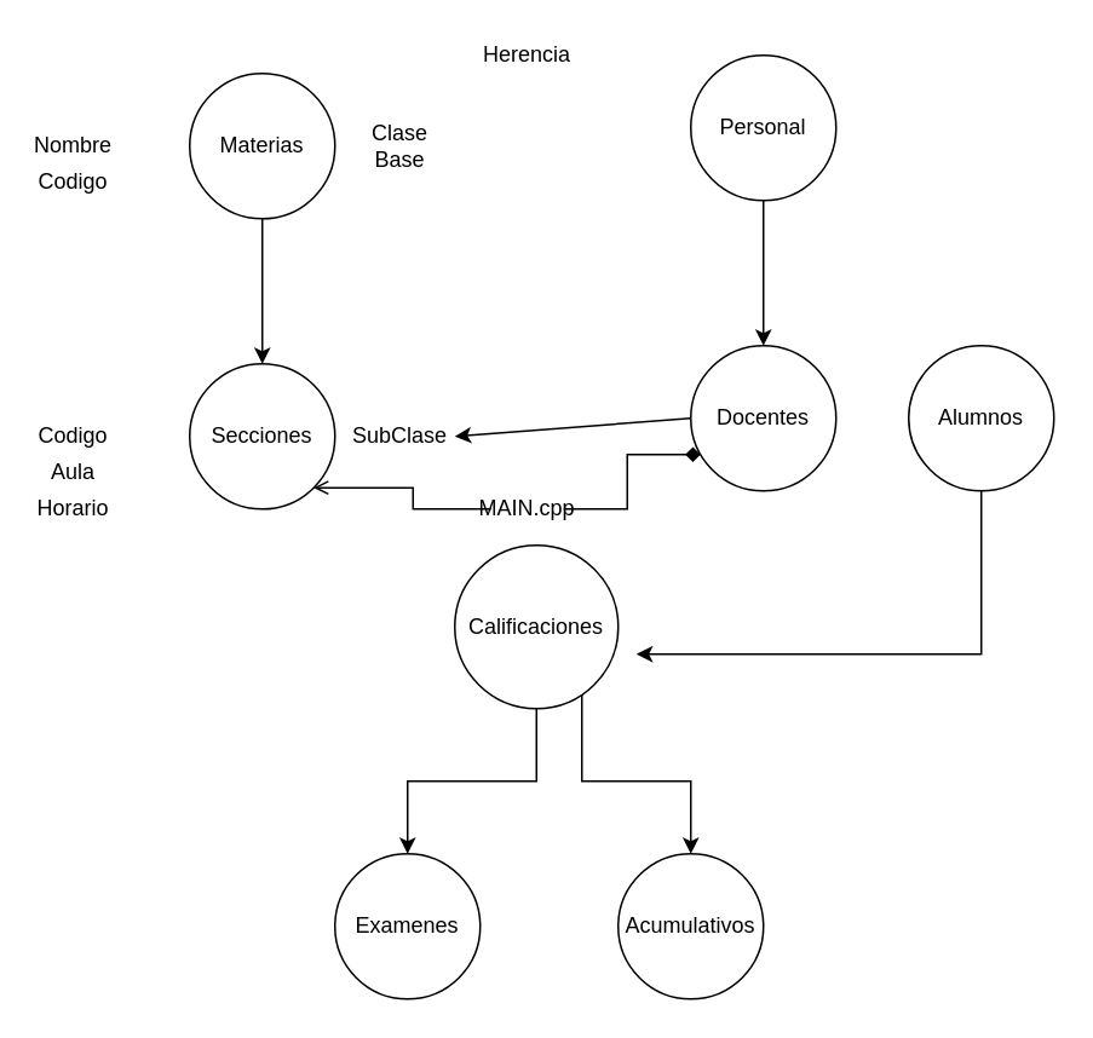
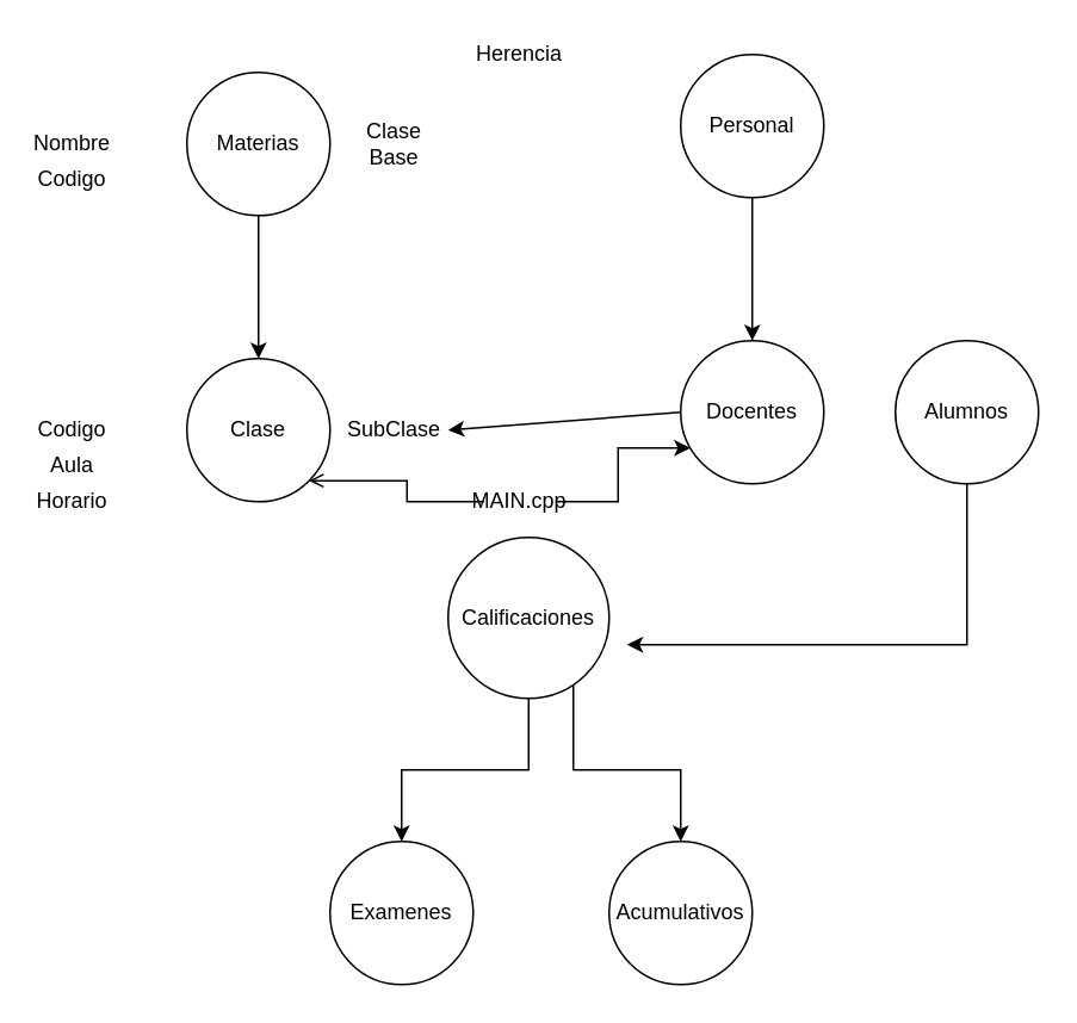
  <mxCell id="0" />
  <mxCell id="1" parent="0" />
  <mxCell id="2" value="" style="ellipse;whiteSpace=wrap;html=1;aspect=fixed;" vertex="1" parent="1"><mxGeometry x="104" y="40" width="80" height="80" as="geometry" /></mxCell>
  <mxCell id="3" value="Materias" style="text;html=1;strokeColor=none;fillColor=none;align=center;verticalAlign=middle;whiteSpace=wrap;rounded=0;" vertex="1" parent="1"><mxGeometry x="124" y="70" width="40" height="20" as="geometry" /></mxCell>
- <mxCell id="4" value="Secciones" style="ellipse;whiteSpace=wrap;html=1;aspect=fixed;" vertex="1" parent="1"><mxGeometry x="104" y="200" width="80" height="80" as="geometry" /></mxCell>
+ <mxCell id="4" value="Clase" style="ellipse;whiteSpace=wrap;html=1;aspect=fixed;" vertex="1" parent="1"><mxGeometry x="104" y="200" width="80" height="80" as="geometry" /></mxCell>
  <mxCell id="5" value="" style="endArrow=classic;html=1;exitX=0.5;exitY=1;exitDx=0;exitDy=0;entryX=0.5;entryY=0;entryDx=0;entryDy=0;" edge="1" parent="1" source="2" target="4"><mxGeometry width="50" height="50" relative="1" as="geometry"><mxPoint x="120" y="310" as="sourcePoint" /><mxPoint x="170" y="190" as="targetPoint" /><Array as="points" /></mxGeometry></mxCell>
  <mxCell id="6" value="Clase Base" style="text;html=1;strokeColor=none;fillColor=none;align=center;verticalAlign=middle;whiteSpace=wrap;rounded=0;" vertex="1" parent="1"><mxGeometry x="200" y="70" width="40" height="20" as="geometry" /></mxCell>
  <mxCell id="7" value="SubClase" style="text;html=1;strokeColor=none;fillColor=none;align=center;verticalAlign=middle;whiteSpace=wrap;rounded=0;" vertex="1" parent="1"><mxGeometry x="200" y="230" width="40" height="20" as="geometry" /></mxCell>
  <mxCell id="8" value="Nombre" style="text;html=1;strokeColor=none;fillColor=none;align=center;verticalAlign=middle;whiteSpace=wrap;rounded=0;" vertex="1" parent="1"><mxGeometry x="20" y="70" width="40" height="20" as="geometry" /></mxCell>
  <mxCell id="9" value="Codigo" style="text;html=1;strokeColor=none;fillColor=none;align=center;verticalAlign=middle;whiteSpace=wrap;rounded=0;" vertex="1" parent="1"><mxGeometry x="20" y="90" width="40" height="20" as="geometry" /></mxCell>
  <mxCell id="10" value="Codigo" style="text;html=1;strokeColor=none;fillColor=none;align=center;verticalAlign=middle;whiteSpace=wrap;rounded=0;" vertex="1" parent="1"><mxGeometry x="20" y="230" width="40" height="20" as="geometry" /></mxCell>
  <mxCell id="11" value="Aula" style="text;html=1;strokeColor=none;fillColor=none;align=center;verticalAlign=middle;whiteSpace=wrap;rounded=0;" vertex="1" parent="1"><mxGeometry x="20" y="250" width="40" height="20" as="geometry" /></mxCell>
  <mxCell id="12" value="Horario" style="text;html=1;strokeColor=none;fillColor=none;align=center;verticalAlign=middle;whiteSpace=wrap;rounded=0;" vertex="1" parent="1"><mxGeometry x="20" y="270" width="40" height="20" as="geometry" /></mxCell>
  <mxCell id="13" value="" style="edgeStyle=orthogonalEdgeStyle;rounded=0;orthogonalLoop=1;jettySize=auto;html=1;" edge="1" parent="1" source="14" target="15"><mxGeometry relative="1" as="geometry" /></mxCell>
  <mxCell id="14" value="Personal" style="ellipse;whiteSpace=wrap;html=1;aspect=fixed;" vertex="1" parent="1"><mxGeometry x="380" y="30" width="80" height="80" as="geometry" /></mxCell>
  <mxCell id="15" value="Docentes" style="ellipse;whiteSpace=wrap;html=1;aspect=fixed;" vertex="1" parent="1"><mxGeometry x="380" y="190" width="80" height="80" as="geometry" /></mxCell>
  <mxCell id="16" value="" style="endArrow=classic;html=1;exitX=0;exitY=0.5;exitDx=0;exitDy=0;" edge="1" parent="1" source="15"><mxGeometry width="50" height="50" relative="1" as="geometry"><mxPoint x="120" y="300" as="sourcePoint" /><mxPoint x="250" y="240" as="targetPoint" /></mxGeometry></mxCell>
  <mxCell id="17" value="Herencia" style="text;html=1;strokeColor=none;fillColor=none;align=center;verticalAlign=middle;whiteSpace=wrap;rounded=0;" vertex="1" parent="1"><mxGeometry x="270" y="20" width="40" height="20" as="geometry" /></mxCell>
  <mxCell id="18" style="edgeStyle=orthogonalEdgeStyle;rounded=0;orthogonalLoop=1;jettySize=auto;html=1;" edge="1" parent="1" source="19"><mxGeometry relative="1" as="geometry"><mxPoint x="350" y="360" as="targetPoint" /><Array as="points"><mxPoint x="540" y="360" /></Array></mxGeometry></mxCell>
  <mxCell id="19" value="Alumnos" style="ellipse;whiteSpace=wrap;html=1;aspect=fixed;" vertex="1" parent="1"><mxGeometry x="500" y="190" width="80" height="80" as="geometry" /></mxCell>
  <mxCell id="20" value="" style="edgeStyle=orthogonalEdgeStyle;rounded=0;orthogonalLoop=1;jettySize=auto;html=1;" edge="1" parent="1" source="22" target="24"><mxGeometry relative="1" as="geometry" /></mxCell>
  <mxCell id="21" style="edgeStyle=orthogonalEdgeStyle;rounded=0;orthogonalLoop=1;jettySize=auto;html=1;exitX=1;exitY=1;exitDx=0;exitDy=0;" edge="1" parent="1" source="22" target="25"><mxGeometry relative="1" as="geometry"><Array as="points"><mxPoint x="320" y="377" /><mxPoint x="320" y="430" /><mxPoint x="380" y="430" /></Array></mxGeometry></mxCell>
  <mxCell id="22" value="" style="ellipse;whiteSpace=wrap;html=1;aspect=fixed;" vertex="1" parent="1"><mxGeometry x="250" y="300" width="90" height="90" as="geometry" /></mxCell>
  <mxCell id="23" value="Calificaciones" style="text;html=1;strokeColor=none;fillColor=none;align=center;verticalAlign=middle;whiteSpace=wrap;rounded=0;" vertex="1" parent="1"><mxGeometry x="275" y="335" width="40" height="20" as="geometry" /></mxCell>
  <mxCell id="24" value="Examenes" style="ellipse;whiteSpace=wrap;html=1;aspect=fixed;" vertex="1" parent="1"><mxGeometry x="184" y="470" width="80" height="80" as="geometry" /></mxCell>
  <mxCell id="25" value="Acumulativos" style="ellipse;whiteSpace=wrap;html=1;aspect=fixed;" vertex="1" parent="1"><mxGeometry x="340" y="470" width="80" height="80" as="geometry" /></mxCell>
- <mxCell id="26" style="edgeStyle=orthogonalEdgeStyle;rounded=0;orthogonalLoop=1;jettySize=auto;html=1;endArrow=diamond;" edge="1" parent="1" source="28" target="15"><mxGeometry relative="1" as="geometry"><Array as="points"><mxPoint x="345" y="280" /><mxPoint x="345" y="250" /></Array></mxGeometry></mxCell>
+ <mxCell id="26" style="edgeStyle=orthogonalEdgeStyle;rounded=0;orthogonalLoop=1;jettySize=auto;html=1;" edge="1" parent="1" source="28" target="15"><mxGeometry relative="1" as="geometry"><Array as="points"><mxPoint x="345" y="280" /><mxPoint x="345" y="250" /></Array></mxGeometry></mxCell>
  <mxCell id="27" style="edgeStyle=orthogonalEdgeStyle;rounded=0;orthogonalLoop=1;jettySize=auto;html=1;entryX=1;entryY=1;entryDx=0;entryDy=0;endArrow=open;" edge="1" parent="1" source="28" target="4"><mxGeometry relative="1" as="geometry" /></mxCell>
  <mxCell id="28" value="MAIN.cpp" style="text;html=1;strokeColor=none;fillColor=none;align=center;verticalAlign=middle;whiteSpace=wrap;rounded=0;" vertex="1" parent="1"><mxGeometry x="270" y="270" width="40" height="20" as="geometry" /></mxCell>
